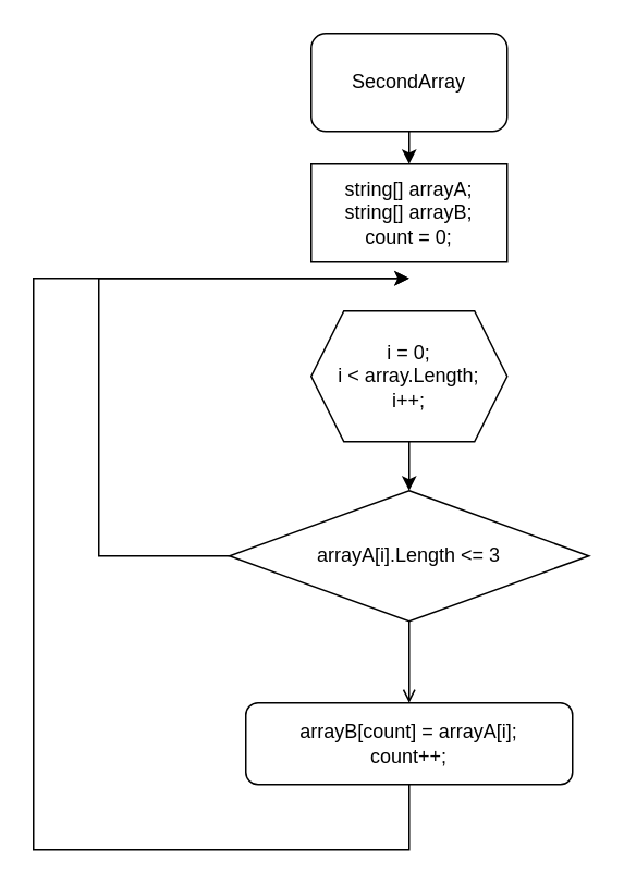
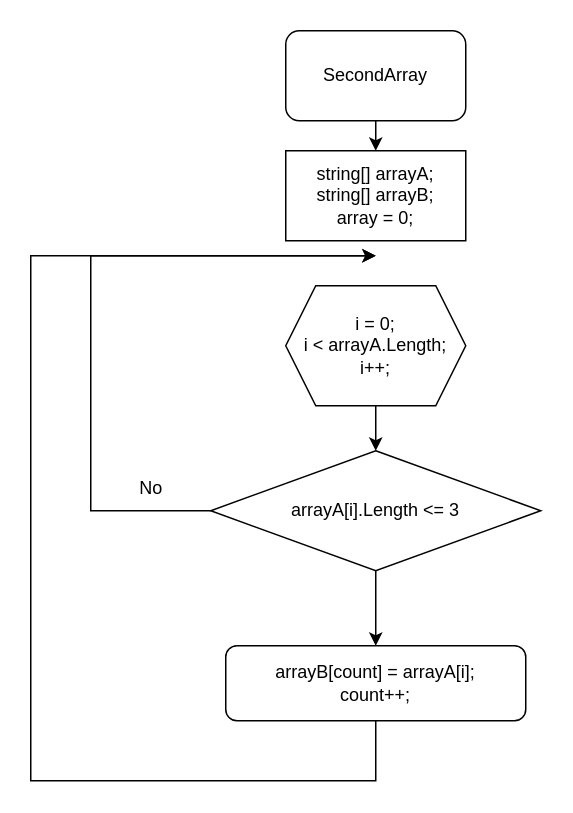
  <mxCell id="0" />
  <mxCell id="1" parent="0" />
  <mxCell id="2" style="edgeStyle=orthogonalEdgeStyle;rounded=0;orthogonalLoop=1;jettySize=auto;html=1;exitX=0.5;exitY=1;exitDx=0;exitDy=0;entryX=0.5;entryY=0;entryDx=0;entryDy=0;" edge="1" parent="1" source="3" target="5"><mxGeometry relative="1" as="geometry" /></mxCell>
  <mxCell id="3" value="SecondArray" style="rounded=1;whiteSpace=wrap;html=1;" vertex="1" parent="1"><mxGeometry x="190" y="20" width="120" height="60" as="geometry" /></mxCell>
  <mxCell id="4" style="edgeStyle=orthogonalEdgeStyle;rounded=0;orthogonalLoop=1;jettySize=auto;html=1;exitX=0.5;exitY=1;exitDx=0;exitDy=0;" edge="1" parent="1" source="3" target="3"><mxGeometry relative="1" as="geometry" /></mxCell>
- <mxCell id="5" value="string[] arrayA;&lt;br&gt;string[] arrayB;&lt;br&gt;count = 0;" style="rounded=0;whiteSpace=wrap;html=1;" vertex="1" parent="1"><mxGeometry x="190" y="100" width="120" height="60" as="geometry" /></mxCell>
+ <mxCell id="5" value="string[] arrayA;&lt;br&gt;string[] arrayB;&lt;br&gt;array = 0;" style="rounded=0;whiteSpace=wrap;html=1;" vertex="1" parent="1"><mxGeometry x="190" y="100" width="120" height="60" as="geometry" /></mxCell>
  <mxCell id="6" value="" style="edgeStyle=orthogonalEdgeStyle;rounded=0;orthogonalLoop=1;jettySize=auto;html=1;" edge="1" parent="1" source="7" target="10"><mxGeometry relative="1" as="geometry" /></mxCell>
- <mxCell id="7" value="i = 0;&lt;br&gt;i &amp;lt; array.Length;&lt;br&gt;i++;" style="shape=hexagon;perimeter=hexagonPerimeter2;whiteSpace=wrap;html=1;fixedSize=1;" vertex="1" parent="1"><mxGeometry x="190" y="190" width="120" height="80" as="geometry" /></mxCell>
- <mxCell id="8" style="edgeStyle=orthogonalEdgeStyle;rounded=0;orthogonalLoop=1;jettySize=auto;html=1;entryX=0.5;entryY=0;entryDx=0;entryDy=0;endArrow=open;" edge="1" parent="1" source="10" target="12"><mxGeometry relative="1" as="geometry" /></mxCell>
+ <mxCell id="7" value="i = 0;&lt;br&gt;i &amp;lt; arrayA.Length;&lt;br&gt;i++;" style="shape=hexagon;perimeter=hexagonPerimeter2;whiteSpace=wrap;html=1;fixedSize=1;" vertex="1" parent="1"><mxGeometry x="190" y="190" width="120" height="80" as="geometry" /></mxCell>
+ <mxCell id="8" style="edgeStyle=orthogonalEdgeStyle;rounded=0;orthogonalLoop=1;jettySize=auto;html=1;entryX=0.5;entryY=0;entryDx=0;entryDy=0;" edge="1" parent="1" source="10" target="12"><mxGeometry relative="1" as="geometry" /></mxCell>
  <mxCell id="9" style="edgeStyle=orthogonalEdgeStyle;rounded=0;orthogonalLoop=1;jettySize=auto;html=1;" edge="1" parent="1" source="10"><mxGeometry relative="1" as="geometry"><mxPoint x="250" y="170" as="targetPoint" /><Array as="points"><mxPoint x="60" y="340" /><mxPoint x="60" y="170" /></Array></mxGeometry></mxCell>
  <mxCell id="10" value="arrayA[i].Length &amp;lt;= 3" style="rhombus;whiteSpace=wrap;html=1;" vertex="1" parent="1"><mxGeometry x="140" y="300" width="220" height="80" as="geometry" /></mxCell>
  <mxCell id="11" style="edgeStyle=orthogonalEdgeStyle;rounded=0;orthogonalLoop=1;jettySize=auto;html=1;" edge="1" parent="1" source="12"><mxGeometry relative="1" as="geometry"><mxPoint x="250" y="170" as="targetPoint" /><Array as="points"><mxPoint x="250" y="520" /><mxPoint x="20" y="520" /><mxPoint x="20" y="170" /></Array></mxGeometry></mxCell>
  <mxCell id="12" value="arrayB[count] = arrayA[i];&lt;br&gt;count++;" style="whiteSpace=wrap;html=1;rounded=1;" vertex="1" parent="1"><mxGeometry x="150" y="430" width="200" height="50" as="geometry" /></mxCell>
+ <mxCell id="13" value="No" style="text;html=1;align=center;verticalAlign=middle;resizable=0;points=[];autosize=1;strokeColor=none;fillColor=none;" vertex="1" parent="1"><mxGeometry x="80" y="310" width="40" height="30" as="geometry" /></mxCell>
